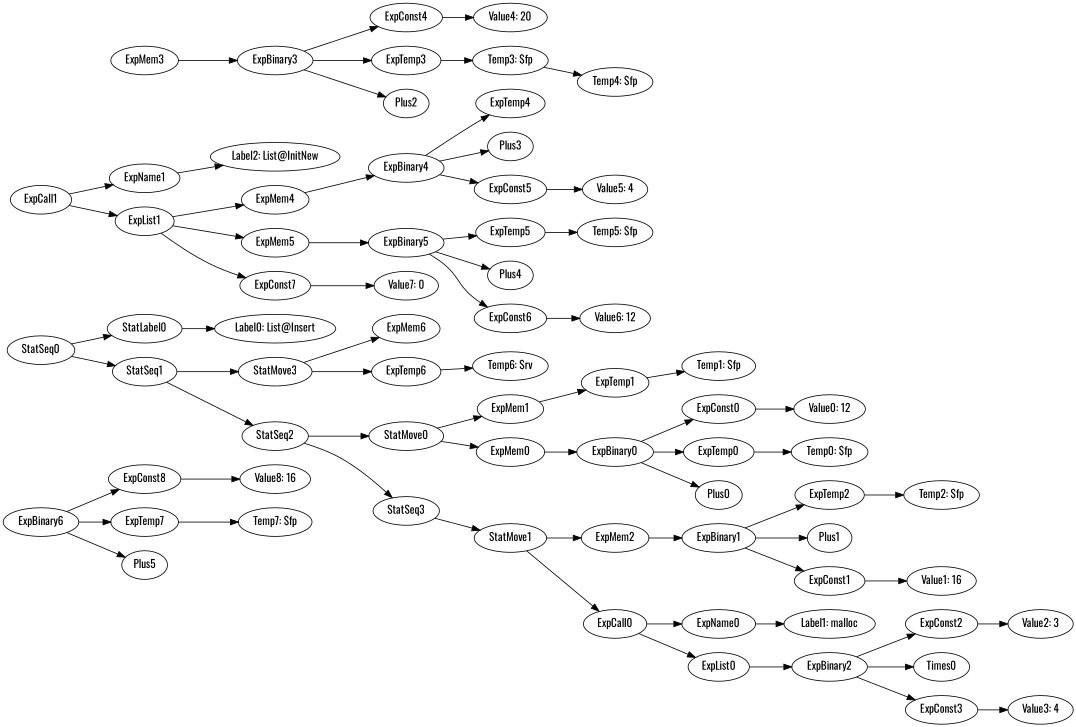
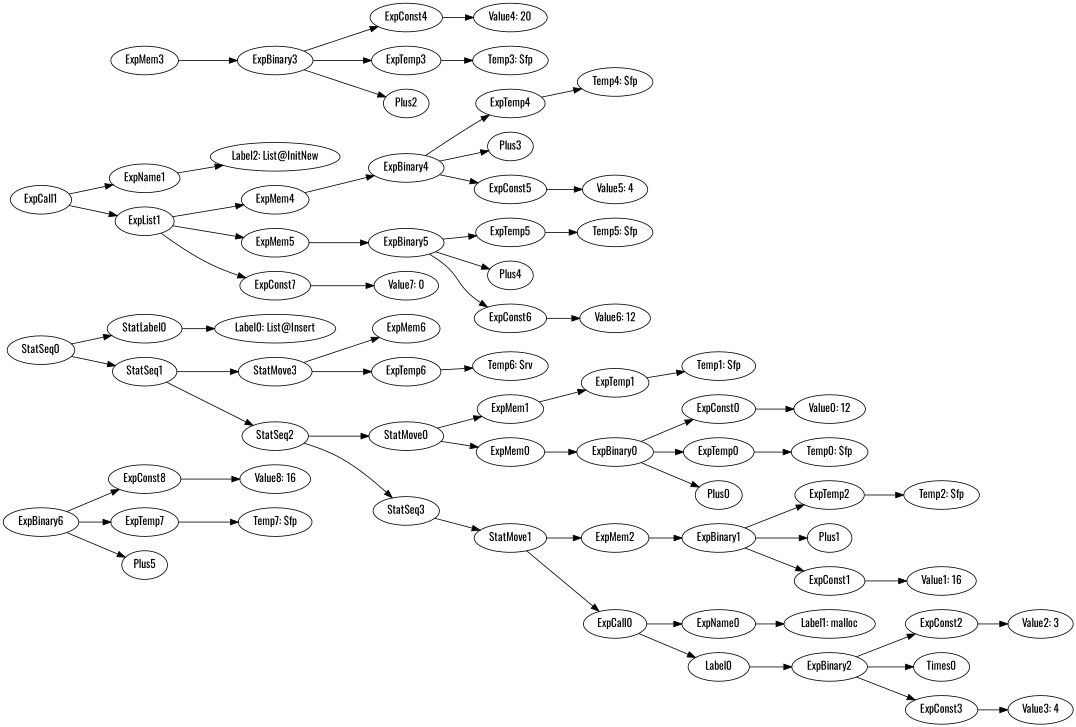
  digraph {
    fontname=Oswald
    ordering=out
    rankdir=LR
    node [fontname=Oswald]
    edge [fontname=Oswald]
    ExpBinary6
    ExpConst8
    ExpTemp7
    Plus5
    "Value8: 16"
    "Temp7: $fp"
    StatMove3
    ExpMem6
    ExpTemp6
    "Temp6: $rv"
    ExpBinary5
    ExpTemp5
    Plus4
    ExpConst6
    "Temp5: $fp"
    "Value6: 12"
    ExpBinary4
    ExpTemp4
    Plus3
    ExpConst5
    "Temp4: $fp"
    "Value5: 4"
    ExpCall1
    ExpName1
    ExpList1
    "Label2: List@InitNew"
    ExpMem4
    ExpMem5
    ExpConst7
    "Value7: 0"
    ExpMem3
    ExpBinary3
    ExpConst4
    ExpTemp3
    Plus2
    "Value4: 20"
    "Temp3: $fp"
    StatSeq2
    StatMove0
    StatSeq3
    ExpMem1
    ExpMem0
    StatMove1
    ExpTemp1
    ExpBinary0
    ExpMem2
    ExpCall0
    "Temp1: $fp"
    ExpConst0
    "Value0: 12"
    ExpTemp0
    Plus0
    "Temp0: $fp"
    ExpBinary1
    ExpTemp2
    Plus1
    ExpConst1
    "Temp2: $fp"
    "Value1: 16"
    StatLabel0
    "Label0: List@Insert"
    StatSeq0
    StatSeq1
    ExpName0
-   ExpList0
+   ExpList0 [label=Label0]
    "Label1: malloc"
    ExpBinary2
    ExpConst2
    Times0
    ExpConst3
    "Value2: 3"
    "Value3: 4"
    ExpBinary6 -> ExpConst8
    ExpBinary6 -> ExpTemp7
    ExpBinary6 -> Plus5
    ExpConst8 -> "Value8: 16"
    ExpTemp7 -> "Temp7: $fp"
    StatMove3 -> ExpMem6
    StatMove3 -> ExpTemp6
    ExpTemp6 -> "Temp6: $rv"
    ExpBinary5 -> ExpTemp5
    ExpBinary5 -> Plus4
    ExpBinary5 -> ExpConst6
    ExpTemp5 -> "Temp5: $fp"
    ExpConst6 -> "Value6: 12"
    ExpBinary4 -> ExpTemp4
    ExpBinary4 -> Plus3
    ExpBinary4 -> ExpConst5
-   "Temp3: $fp" -> "Temp4: $fp"
+   ExpTemp4 -> "Temp4: $fp"
    ExpConst5 -> "Value5: 4"
    ExpCall1 -> ExpName1
    ExpCall1 -> ExpList1
    ExpName1 -> "Label2: List@InitNew"
    ExpList1 -> ExpMem4
    ExpList1 -> ExpMem5
    ExpList1 -> ExpConst7
    ExpMem4 -> ExpBinary4
    ExpMem5 -> ExpBinary5
    ExpConst7 -> "Value7: 0"
    ExpMem3 -> ExpBinary3
    ExpBinary3 -> ExpConst4
    ExpBinary3 -> ExpTemp3
    ExpBinary3 -> Plus2
    ExpConst4 -> "Value4: 20"
    ExpTemp3 -> "Temp3: $fp"
    StatSeq2 -> StatMove0
    StatSeq2 -> StatSeq3
    StatMove0 -> ExpMem1
    StatMove0 -> ExpMem0
    StatSeq3 -> StatMove1
    ExpMem1 -> ExpTemp1
    ExpMem0 -> ExpBinary0
    StatMove1 -> ExpMem2
    StatMove1 -> ExpCall0
    ExpTemp1 -> "Temp1: $fp"
    ExpBinary0 -> ExpConst0
    ExpBinary0 -> ExpTemp0
    ExpBinary0 -> Plus0
    ExpMem2 -> ExpBinary1
    ExpCall0 -> ExpName0
    ExpCall0 -> ExpList0
    ExpConst0 -> "Value0: 12"
    ExpTemp0 -> "Temp0: $fp"
    ExpBinary1 -> ExpTemp2
    ExpBinary1 -> Plus1
    ExpBinary1 -> ExpConst1
    ExpTemp2 -> "Temp2: $fp"
    ExpConst1 -> "Value1: 16"
    StatLabel0 -> "Label0: List@Insert"
    StatSeq0 -> StatLabel0
    StatSeq0 -> StatSeq1
    StatSeq1 -> StatMove3
    StatSeq1 -> StatSeq2
    ExpName0 -> "Label1: malloc"
    ExpList0 -> ExpBinary2
    ExpBinary2 -> ExpConst2
    ExpBinary2 -> Times0
    ExpBinary2 -> ExpConst3
    ExpConst2 -> "Value2: 3"
    ExpConst3 -> "Value3: 4"
  }
